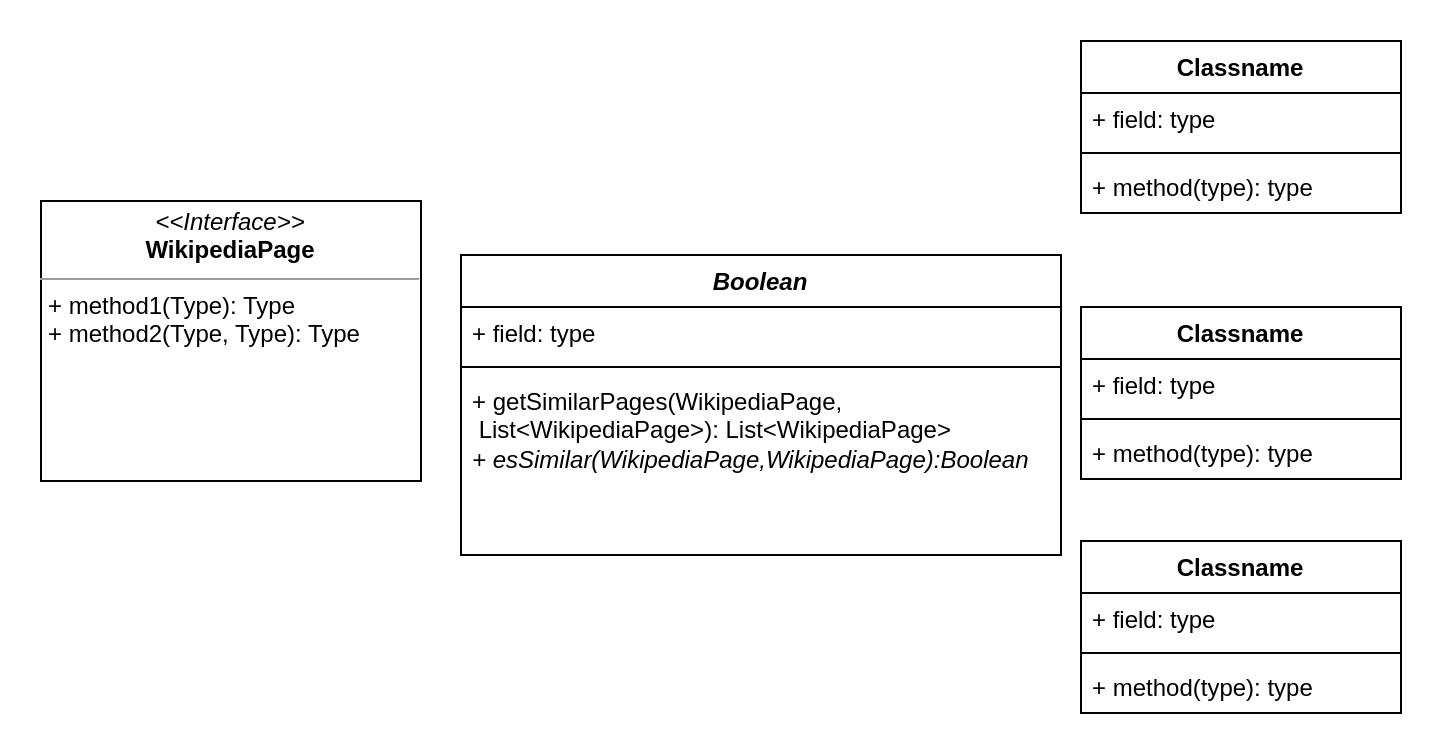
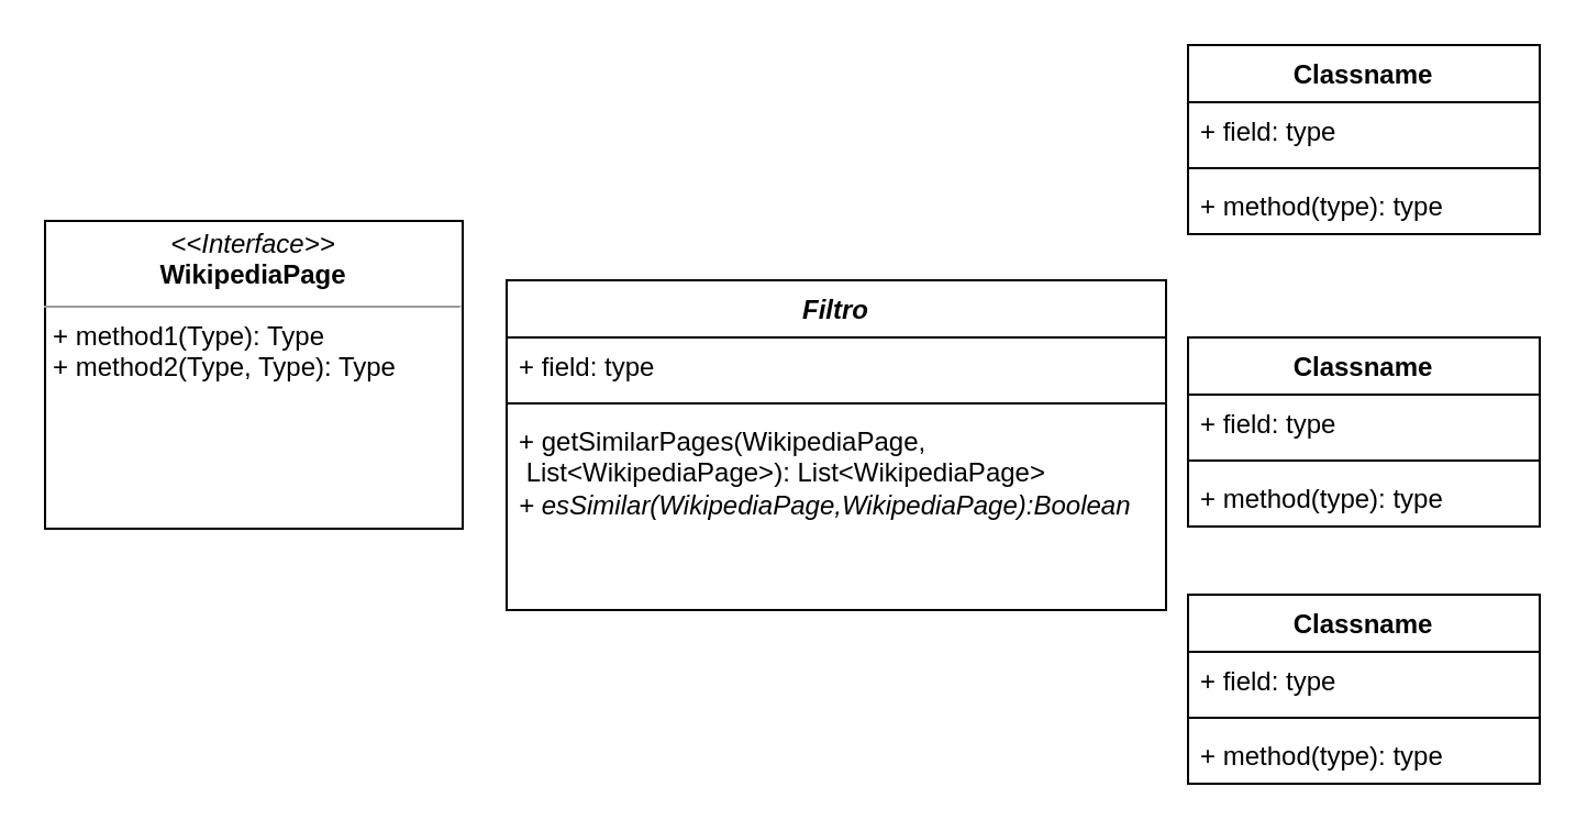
  <mxCell id="0" />
  <mxCell id="1" parent="0" />
  <mxCell id="2" value="&lt;p style=&quot;margin: 0px ; margin-top: 4px ; text-align: center&quot;&gt;&lt;i&gt;&amp;lt;&amp;lt;Interface&amp;gt;&amp;gt;&lt;/i&gt;&lt;br&gt;&lt;b&gt;WikipediaPage&lt;/b&gt;&lt;/p&gt;&lt;hr size=&quot;1&quot;&gt;&lt;p style=&quot;margin: 0px ; margin-left: 4px&quot;&gt;+ method1(Type): Type&lt;br&gt;+ method2(Type, Type): Type&lt;/p&gt;" style="verticalAlign=top;align=left;overflow=fill;fontSize=12;fontFamily=Helvetica;html=1;" vertex="1" parent="1"><mxGeometry x="20" y="100" width="190" height="140" as="geometry" /></mxCell>
- <mxCell id="3" value="Boolean" style="swimlane;fontStyle=3;align=center;verticalAlign=top;childLayout=stackLayout;horizontal=1;startSize=26;horizontalStack=0;resizeParent=1;resizeParentMax=0;resizeLast=0;collapsible=1;marginBottom=0;" vertex="1" parent="1"><mxGeometry x="230" y="127" width="300" height="150" as="geometry" /></mxCell>
+ <mxCell id="3" value="Filtro" style="swimlane;fontStyle=3;align=center;verticalAlign=top;childLayout=stackLayout;horizontal=1;startSize=26;horizontalStack=0;resizeParent=1;resizeParentMax=0;resizeLast=0;collapsible=1;marginBottom=0;" vertex="1" parent="1"><mxGeometry x="230" y="127" width="300" height="150" as="geometry" /></mxCell>
  <mxCell id="4" value="+ field: type" style="text;strokeColor=none;fillColor=none;align=left;verticalAlign=top;spacingLeft=4;spacingRight=4;overflow=hidden;rotatable=0;points=[[0,0.5],[1,0.5]];portConstraint=eastwest;" vertex="1" parent="3"><mxGeometry y="26" width="300" height="26" as="geometry" /></mxCell>
  <mxCell id="5" value="" style="line;strokeWidth=1;fillColor=none;align=left;verticalAlign=middle;spacingTop=-1;spacingLeft=3;spacingRight=3;rotatable=0;labelPosition=right;points=[];portConstraint=eastwest;" vertex="1" parent="3"><mxGeometry y="52" width="300" height="8" as="geometry" /></mxCell>
  <mxCell id="6" value="+ getSimilarPages(WikipediaPage,&lt;br&gt;&amp;nbsp;List&amp;lt;WikipediaPage&amp;gt;): List&amp;lt;WikipediaPage&amp;gt;&lt;br&gt;&lt;i&gt;+ esSimilar(WikipediaPage,WikipediaPage):Boolean&lt;/i&gt;" style="text;strokeColor=none;fillColor=none;align=left;verticalAlign=top;spacingLeft=4;spacingRight=4;overflow=hidden;rotatable=0;points=[[0,0.5],[1,0.5]];portConstraint=eastwest;html=1;" vertex="1" parent="3"><mxGeometry y="60" width="300" height="90" as="geometry" /></mxCell>
  <mxCell id="7" value="Classname" style="swimlane;fontStyle=1;align=center;verticalAlign=top;childLayout=stackLayout;horizontal=1;startSize=26;horizontalStack=0;resizeParent=1;resizeParentMax=0;resizeLast=0;collapsible=1;marginBottom=0;" vertex="1" parent="1"><mxGeometry x="540" y="20" width="160" height="86" as="geometry" /></mxCell>
  <mxCell id="8" value="+ field: type" style="text;strokeColor=none;fillColor=none;align=left;verticalAlign=top;spacingLeft=4;spacingRight=4;overflow=hidden;rotatable=0;points=[[0,0.5],[1,0.5]];portConstraint=eastwest;" vertex="1" parent="7"><mxGeometry y="26" width="160" height="26" as="geometry" /></mxCell>
  <mxCell id="9" value="" style="line;strokeWidth=1;fillColor=none;align=left;verticalAlign=middle;spacingTop=-1;spacingLeft=3;spacingRight=3;rotatable=0;labelPosition=right;points=[];portConstraint=eastwest;" vertex="1" parent="7"><mxGeometry y="52" width="160" height="8" as="geometry" /></mxCell>
  <mxCell id="10" value="+ method(type): type" style="text;strokeColor=none;fillColor=none;align=left;verticalAlign=top;spacingLeft=4;spacingRight=4;overflow=hidden;rotatable=0;points=[[0,0.5],[1,0.5]];portConstraint=eastwest;" vertex="1" parent="7"><mxGeometry y="60" width="160" height="26" as="geometry" /></mxCell>
  <mxCell id="11" value="Classname" style="swimlane;fontStyle=1;align=center;verticalAlign=top;childLayout=stackLayout;horizontal=1;startSize=26;horizontalStack=0;resizeParent=1;resizeParentMax=0;resizeLast=0;collapsible=1;marginBottom=0;" vertex="1" parent="1"><mxGeometry x="540" y="153" width="160" height="86" as="geometry" /></mxCell>
  <mxCell id="12" value="+ field: type" style="text;strokeColor=none;fillColor=none;align=left;verticalAlign=top;spacingLeft=4;spacingRight=4;overflow=hidden;rotatable=0;points=[[0,0.5],[1,0.5]];portConstraint=eastwest;" vertex="1" parent="11"><mxGeometry y="26" width="160" height="26" as="geometry" /></mxCell>
  <mxCell id="13" value="" style="line;strokeWidth=1;fillColor=none;align=left;verticalAlign=middle;spacingTop=-1;spacingLeft=3;spacingRight=3;rotatable=0;labelPosition=right;points=[];portConstraint=eastwest;" vertex="1" parent="11"><mxGeometry y="52" width="160" height="8" as="geometry" /></mxCell>
  <mxCell id="14" value="+ method(type): type" style="text;strokeColor=none;fillColor=none;align=left;verticalAlign=top;spacingLeft=4;spacingRight=4;overflow=hidden;rotatable=0;points=[[0,0.5],[1,0.5]];portConstraint=eastwest;" vertex="1" parent="11"><mxGeometry y="60" width="160" height="26" as="geometry" /></mxCell>
  <mxCell id="15" value="Classname" style="swimlane;fontStyle=1;align=center;verticalAlign=top;childLayout=stackLayout;horizontal=1;startSize=26;horizontalStack=0;resizeParent=1;resizeParentMax=0;resizeLast=0;collapsible=1;marginBottom=0;" vertex="1" parent="1"><mxGeometry x="540" y="270" width="160" height="86" as="geometry" /></mxCell>
  <mxCell id="16" value="+ field: type" style="text;strokeColor=none;fillColor=none;align=left;verticalAlign=top;spacingLeft=4;spacingRight=4;overflow=hidden;rotatable=0;points=[[0,0.5],[1,0.5]];portConstraint=eastwest;" vertex="1" parent="15"><mxGeometry y="26" width="160" height="26" as="geometry" /></mxCell>
  <mxCell id="17" value="" style="line;strokeWidth=1;fillColor=none;align=left;verticalAlign=middle;spacingTop=-1;spacingLeft=3;spacingRight=3;rotatable=0;labelPosition=right;points=[];portConstraint=eastwest;" vertex="1" parent="15"><mxGeometry y="52" width="160" height="8" as="geometry" /></mxCell>
  <mxCell id="18" value="+ method(type): type" style="text;strokeColor=none;fillColor=none;align=left;verticalAlign=top;spacingLeft=4;spacingRight=4;overflow=hidden;rotatable=0;points=[[0,0.5],[1,0.5]];portConstraint=eastwest;" vertex="1" parent="15"><mxGeometry y="60" width="160" height="26" as="geometry" /></mxCell>
